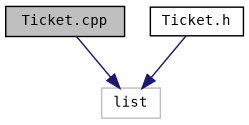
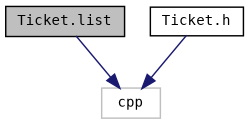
  digraph {
    fontname="DejaVu Sans Mono"
    node [color=black fillcolor=white fontname="DejaVu Sans Mono" fontsize=10 shape=record style=filled]
    edge [color=midnightblue fontname="DejaVu Sans Mono" fontsize=10 labelfontname=Helvetica labelfontsize=10 style=solid]
-   n1 [fillcolor=grey75 fontcolor=black height=0.2 label="Ticket.cpp" width=0.4]
-   n2 [color=grey75 height=0.2 label=list width=0.4]
+   n1 [fillcolor=grey75 fontcolor=black height=0.2 label="Ticket.list" width=0.4]
+   n2 [color=grey75 height=0.2 label=cpp width=0.4]
    n3 [height=0.2 label="Ticket.h" width=0.4]
    n1 -> n2
    n3 -> n2
  }
